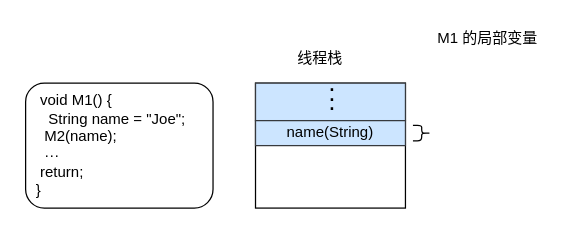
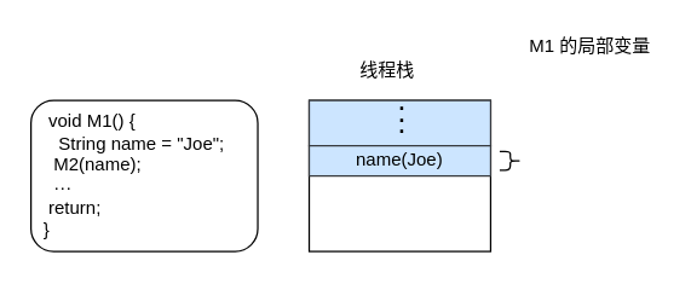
  <mxCell id="0" />
  <mxCell id="1" parent="0" />
  <mxCell id="2" value="&amp;nbsp; &amp;nbsp;void M1() {&lt;br&gt;&amp;nbsp; &amp;nbsp; &amp;nbsp;String name = &quot;Joe&quot;;&lt;br&gt;&amp;nbsp; &amp;nbsp; M2(name);&lt;br&gt;&amp;nbsp; &amp;nbsp; ···&lt;br&gt;&amp;nbsp; &amp;nbsp;return;&lt;br&gt;&amp;nbsp; }" style="rounded=1;whiteSpace=wrap;html=1;align=left;verticalAlign=middle;" parent="1" vertex="1"><mxGeometry x="20" y="66" width="150" height="100" as="geometry" /></mxCell>
  <mxCell id="3" value="" style="rounded=0;whiteSpace=wrap;html=1;" parent="1" vertex="1"><mxGeometry x="204" y="66" width="120" height="100" as="geometry" /></mxCell>
  <mxCell id="4" value="线程栈" style="text;html=1;strokeColor=none;fillColor=none;align=center;verticalAlign=middle;whiteSpace=wrap;rounded=0;" parent="1" vertex="1"><mxGeometry x="236" y="36" width="40" height="20" as="geometry" /></mxCell>
  <mxCell id="5" value="" style="shape=curlyBracket;whiteSpace=wrap;html=1;rounded=1;rotation=-180;" parent="1" vertex="1"><mxGeometry x="330" y="99.75" width="14" height="12.5" as="geometry" /></mxCell>
  <mxCell id="6" value="M1 的局部变量" style="text;html=1;strokeColor=none;fillColor=none;align=center;verticalAlign=middle;whiteSpace=wrap;rounded=0;" parent="1" vertex="1"><mxGeometry x="345" y="20" width="90" height="20" as="geometry" /></mxCell>
  <mxCell id="7" value="" style="rounded=0;whiteSpace=wrap;html=1;fillColor=#cce5ff;strokeColor=#36393d;" vertex="1" parent="1"><mxGeometry x="204" y="66" width="120" height="30" as="geometry" /></mxCell>
  <mxCell id="8" value="" style="group" parent="1" vertex="1" connectable="0"><mxGeometry x="246" y="62" width="40" height="37" as="geometry" /></mxCell>
  <mxCell id="9" value="&lt;b&gt;&lt;font style=&quot;font-size: 14px&quot;&gt;·&lt;/font&gt;&lt;/b&gt;" style="text;html=1;strokeColor=none;fillColor=none;align=center;verticalAlign=middle;whiteSpace=wrap;rounded=0;" parent="8" vertex="1"><mxGeometry width="40" height="20" as="geometry" /></mxCell>
  <mxCell id="10" value="&lt;b&gt;&lt;font style=&quot;font-size: 14px&quot;&gt;·&lt;/font&gt;&lt;/b&gt;" style="text;html=1;strokeColor=none;fillColor=none;align=center;verticalAlign=middle;whiteSpace=wrap;rounded=0;" parent="8" vertex="1"><mxGeometry y="8" width="40" height="20" as="geometry" /></mxCell>
  <mxCell id="11" value="&lt;b&gt;&lt;font style=&quot;font-size: 14px&quot;&gt;·&lt;/font&gt;&lt;/b&gt;" style="text;html=1;strokeColor=none;fillColor=none;align=center;verticalAlign=middle;whiteSpace=wrap;rounded=0;" parent="8" vertex="1"><mxGeometry y="15" width="40" height="20" as="geometry" /></mxCell>
- <mxCell id="12" value="name(String)" style="rounded=0;whiteSpace=wrap;html=1;fillColor=#cce5ff;strokeColor=#36393d;" vertex="1" parent="1"><mxGeometry x="204" y="96" width="120" height="20" as="geometry" /></mxCell>
+ <mxCell id="12" value="name(Joe)" style="rounded=0;whiteSpace=wrap;html=1;fillColor=#cce5ff;strokeColor=#36393d;" vertex="1" parent="1"><mxGeometry x="204" y="96" width="120" height="20" as="geometry" /></mxCell>
